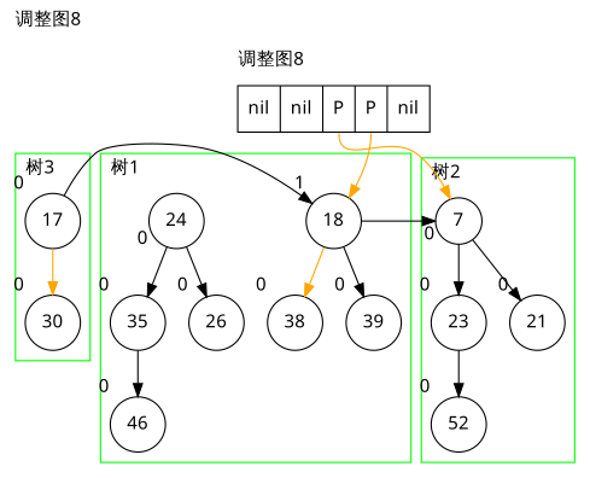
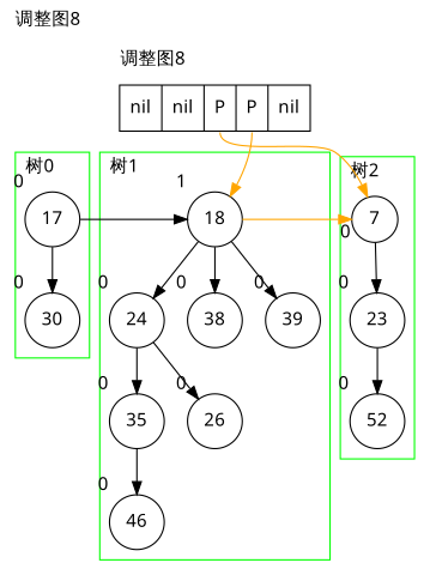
  digraph {
    fontname="Noto Sans"
    label="调整图8"
    labeljust=l
    labelloc=t
    node [fontname="Noto Sans" shape=circle xlabel=0]
    edge [fontname="Noto Sans"]
    n1 [label=17]
    n2 [label=30]
    n3 [label=" <f0>  nil | <f1>  nil | <f2>  P | <f3>  P | <f4>  nil " shape=record xlabel=""]
    n4 [label=18 xlabel=1]
    n5 [label=24]
    n6 [label=38]
    n7 [label=39]
    n8 [label=35]
    n9 [label=26]
    n10 [label=46]
    n11 [label=7]
    n12 [label=23]
-   n13 [label=21]
    n14 [label=52]
    subgraph cluster_1 {
-     label="树3"
+     label="树0"
      pencolor=green
      n1
      n2
    }
    subgraph cluster_2 {
      penwidth=0
      n3
    }
    subgraph cluster_3 {
      label="树1"
      pencolor=green
      n4
      n5
      n6
      n7
      n8
      n9
      n10
    }
    subgraph cluster_4 {
      label="树2"
      pencolor=green
      n11
      n12
-     n13
      n14
    }
-   n1 -> n2 [color=orange]
+   n1 -> n2
    n1 -> n4 [constraint=false]
    n3 -> n1 [style=invis]
    n3 -> n4 [style=invis]
    n3 -> n4 [color=orange constraint=false style=filled tailport=f3]
    n3 -> n11 [style=invis]
    n3 -> n11 [color=orange constraint=false style=filled tailport=f2]
-   n4 -> n6 [color=orange]
+   n4 -> n5
+   n4 -> n6
    n4 -> n7
-   n4 -> n11 [constraint=false]
+   n4 -> n11 [constraint=false color=orange]
    n5 -> n8
    n5 -> n9
    n8 -> n10
    n11 -> n12 [style=filled]
-   n11 -> n13
    n12 -> n14
  }
